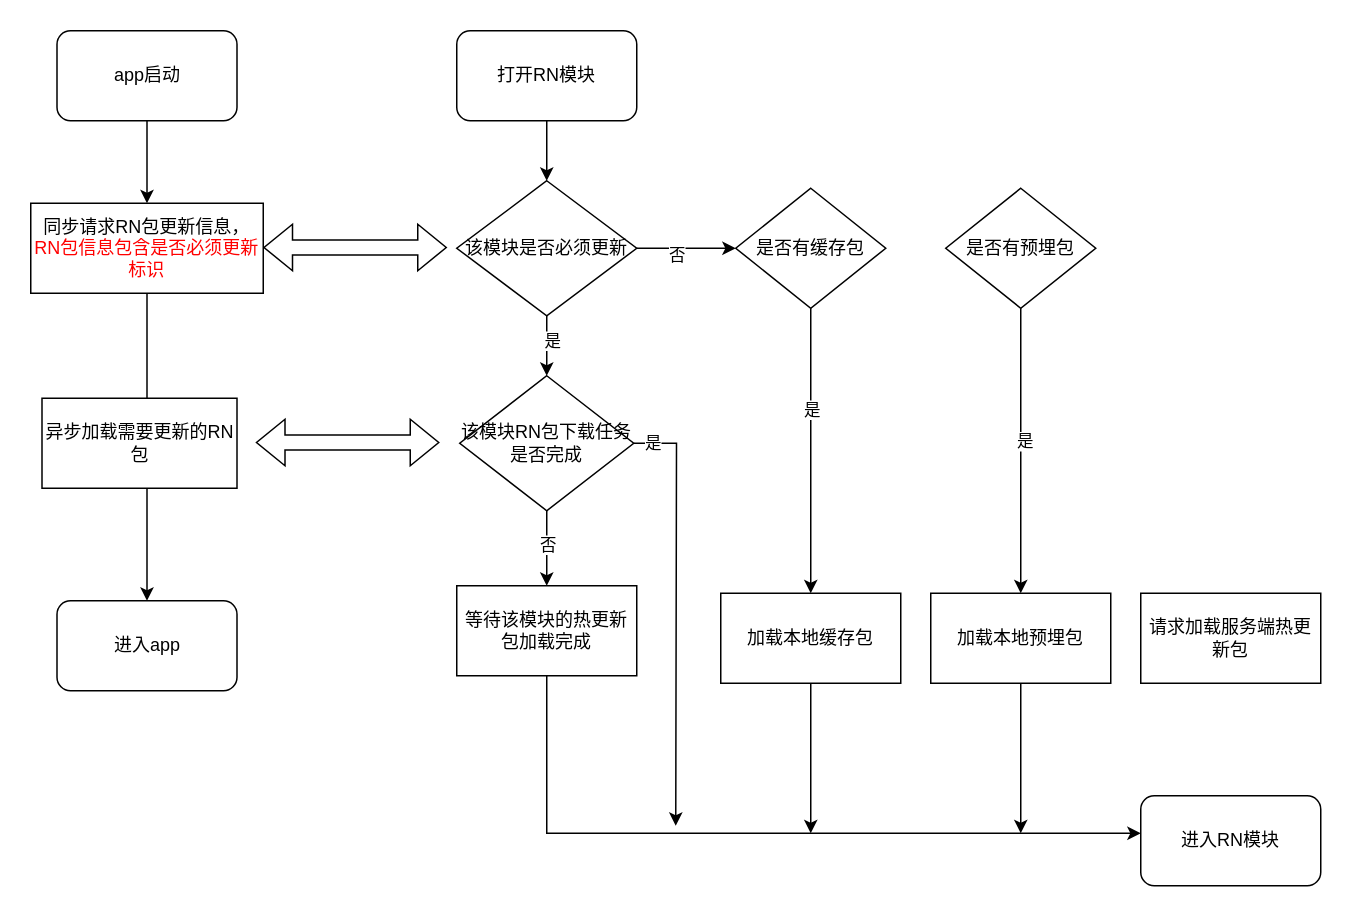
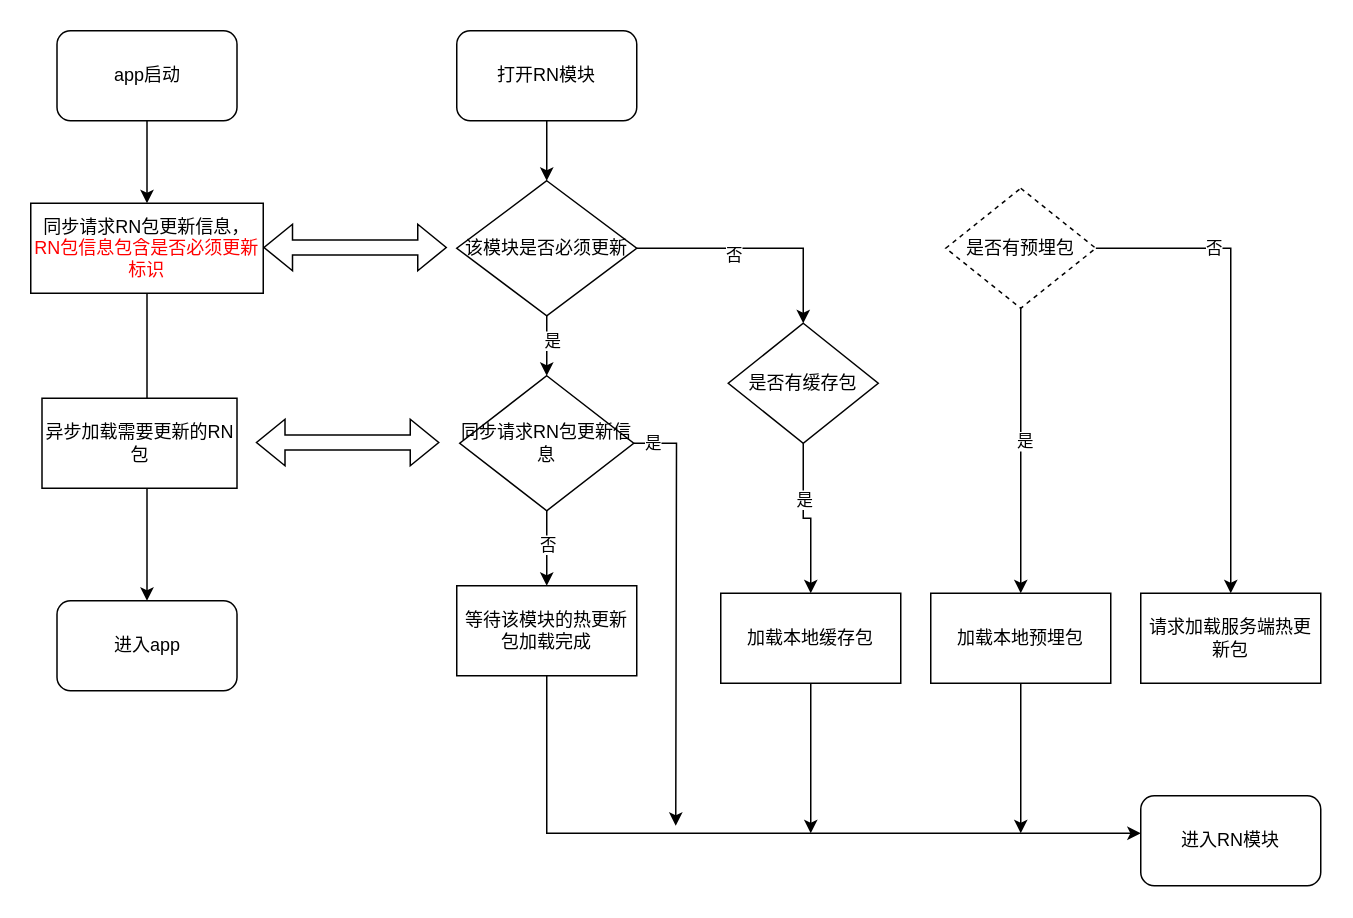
  <mxCell id="0" />
  <mxCell id="1" parent="0" />
  <mxCell id="2" value="" style="edgeStyle=orthogonalEdgeStyle;rounded=0;orthogonalLoop=1;jettySize=auto;html=1;" edge="1" parent="1" source="3" target="5"><mxGeometry relative="1" as="geometry" /></mxCell>
  <mxCell id="3" value="app启动" style="rounded=1;whiteSpace=wrap;html=1;" vertex="1" parent="1"><mxGeometry x="37.5" y="20" width="120" height="60" as="geometry" /></mxCell>
  <mxCell id="4" style="edgeStyle=orthogonalEdgeStyle;rounded=0;orthogonalLoop=1;jettySize=auto;html=1;entryX=0.5;entryY=0;entryDx=0;entryDy=0;" edge="1" parent="1" source="5" target="7"><mxGeometry relative="1" as="geometry" /></mxCell>
  <mxCell id="5" value="同步请求RN包更新信息，&lt;br&gt;&lt;font color=&quot;#ff0000&quot;&gt;RN包信息包含是否必须更新标识&lt;/font&gt;" style="rounded=0;whiteSpace=wrap;html=1;" vertex="1" parent="1"><mxGeometry x="20" y="135" width="155" height="60" as="geometry" /></mxCell>
  <mxCell id="6" value="异步加载需要更新的RN包" style="rounded=0;whiteSpace=wrap;html=1;" vertex="1" parent="1"><mxGeometry x="27.5" y="265" width="130" height="60" as="geometry" /></mxCell>
  <mxCell id="7" value="进入app" style="rounded=1;whiteSpace=wrap;html=1;" vertex="1" parent="1"><mxGeometry x="37.5" y="400" width="120" height="60" as="geometry" /></mxCell>
  <mxCell id="8" value="" style="edgeStyle=orthogonalEdgeStyle;rounded=0;orthogonalLoop=1;jettySize=auto;html=1;" edge="1" parent="1" source="9" target="36"><mxGeometry relative="1" as="geometry" /></mxCell>
  <mxCell id="9" value="打开RN模块" style="rounded=1;whiteSpace=wrap;html=1;" vertex="1" parent="1"><mxGeometry x="304" y="20" width="120" height="60" as="geometry" /></mxCell>
  <mxCell id="10" style="edgeStyle=orthogonalEdgeStyle;rounded=0;orthogonalLoop=1;jettySize=auto;html=1;entryX=0.5;entryY=0;entryDx=0;entryDy=0;" edge="1" parent="1" source="14" target="16"><mxGeometry relative="1" as="geometry" /></mxCell>
  <mxCell id="11" value="否" style="edgeLabel;html=1;align=center;verticalAlign=middle;resizable=0;points=[];" vertex="1" connectable="0" parent="10"><mxGeometry x="-0.109" relative="1" as="geometry"><mxPoint as="offset" /></mxGeometry></mxCell>
  <mxCell id="12" style="edgeStyle=orthogonalEdgeStyle;rounded=0;orthogonalLoop=1;jettySize=auto;html=1;exitX=1;exitY=0.5;exitDx=0;exitDy=0;" edge="1" parent="1" source="14"><mxGeometry relative="1" as="geometry"><mxPoint x="450" y="550" as="targetPoint" /></mxGeometry></mxCell>
  <mxCell id="13" value="是" style="edgeLabel;html=1;align=center;verticalAlign=middle;resizable=0;points=[];" vertex="1" connectable="0" parent="12"><mxGeometry x="-0.914" y="1" relative="1" as="geometry"><mxPoint as="offset" /></mxGeometry></mxCell>
- <mxCell id="14" value="该模块RN包下载任务是否完成" style="rhombus;whiteSpace=wrap;html=1;" vertex="1" parent="1"><mxGeometry x="306" y="250" width="116" height="90" as="geometry" /></mxCell>
+ <mxCell id="14" value="同步请求RN包更新信息" style="rhombus;whiteSpace=wrap;html=1;" vertex="1" parent="1"><mxGeometry x="306" y="250" width="116" height="90" as="geometry" /></mxCell>
  <mxCell id="15" style="edgeStyle=orthogonalEdgeStyle;rounded=0;orthogonalLoop=1;jettySize=auto;html=1;" edge="1" parent="1" source="16" target="17"><mxGeometry relative="1" as="geometry"><Array as="points"><mxPoint x="364" y="555" /></Array></mxGeometry></mxCell>
  <mxCell id="16" value="等待该模块的热更新包加载完成" style="rounded=0;whiteSpace=wrap;html=1;" vertex="1" parent="1"><mxGeometry x="304" y="390" width="120" height="60" as="geometry" /></mxCell>
  <mxCell id="17" value="进入RN模块" style="rounded=1;whiteSpace=wrap;html=1;" vertex="1" parent="1"><mxGeometry x="760" y="530" width="120" height="60" as="geometry" /></mxCell>
  <mxCell id="18" value="" style="edgeStyle=orthogonalEdgeStyle;rounded=0;orthogonalLoop=1;jettySize=auto;html=1;" edge="1" parent="1" source="20" target="27"><mxGeometry relative="1" as="geometry" /></mxCell>
  <mxCell id="19" value="是" style="edgeLabel;html=1;align=center;verticalAlign=middle;resizable=0;points=[];" vertex="1" connectable="0" parent="18"><mxGeometry x="-0.297" relative="1" as="geometry"><mxPoint as="offset" /></mxGeometry></mxCell>
- <mxCell id="20" value="是否有缓存包" style="rhombus;whiteSpace=wrap;html=1;" vertex="1" parent="1"><mxGeometry x="490" y="125" width="100" height="80" as="geometry" /></mxCell>
+ <mxCell id="20" value="是否有缓存包" style="rhombus;whiteSpace=wrap;html=1;" vertex="1" parent="1"><mxGeometry x="485" y="215" width="100" height="80" as="geometry" /></mxCell>
+ <mxCell id="21" style="edgeStyle=orthogonalEdgeStyle;rounded=0;orthogonalLoop=1;jettySize=auto;html=1;entryX=0.5;entryY=0;entryDx=0;entryDy=0;" edge="1" parent="1" source="25" target="30"><mxGeometry relative="1" as="geometry" /></mxCell>
+ <mxCell id="22" value="否" style="edgeLabel;html=1;align=center;verticalAlign=middle;resizable=0;points=[];" vertex="1" connectable="0" parent="21"><mxGeometry x="-0.512" y="1" relative="1" as="geometry"><mxPoint as="offset" /></mxGeometry></mxCell>
  <mxCell id="23" value="" style="edgeStyle=orthogonalEdgeStyle;rounded=0;orthogonalLoop=1;jettySize=auto;html=1;" edge="1" parent="1" source="25" target="29"><mxGeometry relative="1" as="geometry" /></mxCell>
  <mxCell id="24" value="是" style="edgeLabel;html=1;align=center;verticalAlign=middle;resizable=0;points=[];" vertex="1" connectable="0" parent="23"><mxGeometry x="-0.075" y="2" relative="1" as="geometry"><mxPoint as="offset" /></mxGeometry></mxCell>
- <mxCell id="25" value="是否有预埋包" style="rhombus;whiteSpace=wrap;html=1;" vertex="1" parent="1"><mxGeometry x="630" y="125" width="100" height="80" as="geometry" /></mxCell>
+ <mxCell id="25" value="是否有预埋包" style="rhombus;whiteSpace=wrap;html=1;dashed=1;" vertex="1" parent="1"><mxGeometry x="630" y="125" width="100" height="80" as="geometry" /></mxCell>
  <mxCell id="26" style="edgeStyle=orthogonalEdgeStyle;rounded=0;orthogonalLoop=1;jettySize=auto;html=1;" edge="1" parent="1" source="27"><mxGeometry relative="1" as="geometry"><mxPoint x="540" y="555" as="targetPoint" /></mxGeometry></mxCell>
  <mxCell id="27" value="加载本地缓存包" style="rounded=0;whiteSpace=wrap;html=1;" vertex="1" parent="1"><mxGeometry x="480" y="395" width="120" height="60" as="geometry" /></mxCell>
  <mxCell id="28" style="edgeStyle=orthogonalEdgeStyle;rounded=0;orthogonalLoop=1;jettySize=auto;html=1;" edge="1" parent="1" source="29"><mxGeometry relative="1" as="geometry"><mxPoint x="680" y="555" as="targetPoint" /></mxGeometry></mxCell>
  <mxCell id="29" value="加载本地预埋包" style="rounded=0;whiteSpace=wrap;html=1;" vertex="1" parent="1"><mxGeometry x="620" y="395" width="120" height="60" as="geometry" /></mxCell>
  <mxCell id="30" value="请求加载服务端热更新包" style="rounded=0;whiteSpace=wrap;html=1;" vertex="1" parent="1"><mxGeometry x="760" y="395" width="120" height="60" as="geometry" /></mxCell>
  <mxCell id="31" value="" style="shape=flexArrow;endArrow=classic;startArrow=classic;html=1;rounded=0;" edge="1" parent="1"><mxGeometry width="100" height="100" relative="1" as="geometry"><mxPoint x="170" y="294.5" as="sourcePoint" /><mxPoint x="292.5" y="294.5" as="targetPoint" /></mxGeometry></mxCell>
  <mxCell id="32" value="" style="edgeStyle=orthogonalEdgeStyle;rounded=0;orthogonalLoop=1;jettySize=auto;html=1;" edge="1" parent="1" source="36" target="14"><mxGeometry relative="1" as="geometry" /></mxCell>
  <mxCell id="33" value="是" style="edgeLabel;html=1;align=center;verticalAlign=middle;resizable=0;points=[];" vertex="1" connectable="0" parent="32"><mxGeometry x="-0.218" y="3" relative="1" as="geometry"><mxPoint as="offset" /></mxGeometry></mxCell>
  <mxCell id="34" value="" style="edgeStyle=orthogonalEdgeStyle;rounded=0;orthogonalLoop=1;jettySize=auto;html=1;" edge="1" parent="1" source="36" target="20"><mxGeometry relative="1" as="geometry" /></mxCell>
  <mxCell id="35" value="否" style="edgeLabel;html=1;align=center;verticalAlign=middle;resizable=0;points=[];" vertex="1" connectable="0" parent="34"><mxGeometry x="-0.209" y="-4" relative="1" as="geometry"><mxPoint as="offset" /></mxGeometry></mxCell>
  <mxCell id="36" value="该模块是否必须更新&lt;br&gt;" style="rhombus;whiteSpace=wrap;html=1;" vertex="1" parent="1"><mxGeometry x="304" y="120" width="120" height="90" as="geometry" /></mxCell>
  <mxCell id="37" value="" style="shape=flexArrow;endArrow=classic;startArrow=classic;html=1;rounded=0;" edge="1" parent="1"><mxGeometry width="100" height="100" relative="1" as="geometry"><mxPoint x="175" y="164.5" as="sourcePoint" /><mxPoint x="297.5" y="164.5" as="targetPoint" /></mxGeometry></mxCell>
